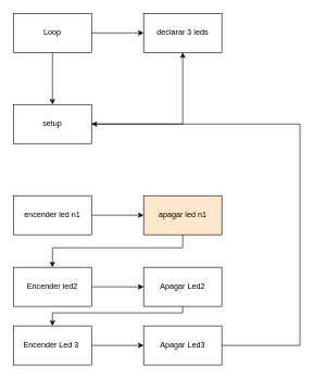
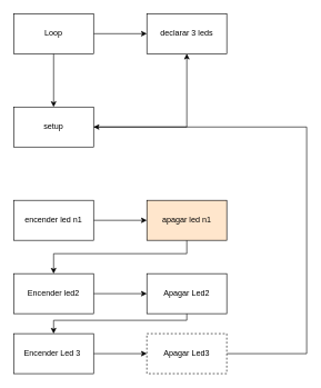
  <mxCell id="0" />
  <mxCell id="1" parent="0" />
  <mxCell id="2" value="" style="edgeStyle=orthogonalEdgeStyle;rounded=0;orthogonalLoop=1;jettySize=auto;html=1;" edge="1" parent="1" source="4" target="6"><mxGeometry relative="1" as="geometry" /></mxCell>
  <mxCell id="3" value="" style="edgeStyle=orthogonalEdgeStyle;rounded=0;orthogonalLoop=1;jettySize=auto;html=1;" edge="1" parent="1" source="4" target="9"><mxGeometry relative="1" as="geometry" /></mxCell>
  <mxCell id="4" value="Loop" style="rounded=0;whiteSpace=wrap;html=1;" vertex="1" parent="1"><mxGeometry x="20" y="20" width="120" height="60" as="geometry" /></mxCell>
  <mxCell id="5" value="" style="edgeStyle=orthogonalEdgeStyle;rounded=0;orthogonalLoop=1;jettySize=auto;html=1;" edge="1" parent="1" source="6" target="9"><mxGeometry relative="1" as="geometry" /></mxCell>
  <mxCell id="6" value="setup" style="rounded=0;whiteSpace=wrap;html=1;" vertex="1" parent="1"><mxGeometry x="20" y="160" width="120" height="60" as="geometry" /></mxCell>
  <mxCell id="7" value="" style="edgeStyle=orthogonalEdgeStyle;rounded=0;orthogonalLoop=1;jettySize=auto;html=1;" edge="1" parent="1" source="8" target="11"><mxGeometry relative="1" as="geometry" /></mxCell>
  <mxCell id="8" value="encender led n1" style="rounded=0;whiteSpace=wrap;html=1;" vertex="1" parent="1"><mxGeometry x="20" y="300" width="120" height="60" as="geometry" /></mxCell>
  <mxCell id="9" value="declarar 3 leds" style="rounded=0;whiteSpace=wrap;html=1;" vertex="1" parent="1"><mxGeometry x="220" y="20" width="120" height="60" as="geometry" /></mxCell>
  <mxCell id="10" value="" style="edgeStyle=orthogonalEdgeStyle;rounded=0;orthogonalLoop=1;jettySize=auto;html=1;" edge="1" parent="1" source="11" target="13"><mxGeometry relative="1" as="geometry"><Array as="points"><mxPoint x="280" y="380" /><mxPoint x="80" y="380" /></Array></mxGeometry></mxCell>
  <mxCell id="11" value="apagar led n1" style="rounded=0;whiteSpace=wrap;html=1;fillColor=#ffe6cc;" vertex="1" parent="1"><mxGeometry x="220" y="300" width="120" height="60" as="geometry" /></mxCell>
  <mxCell id="12" value="" style="edgeStyle=orthogonalEdgeStyle;rounded=0;orthogonalLoop=1;jettySize=auto;html=1;" edge="1" parent="1" source="13" target="15"><mxGeometry relative="1" as="geometry" /></mxCell>
  <mxCell id="13" value="Encender led2" style="rounded=0;whiteSpace=wrap;html=1;" vertex="1" parent="1"><mxGeometry x="20" y="410" width="120" height="60" as="geometry" /></mxCell>
  <mxCell id="14" value="" style="edgeStyle=orthogonalEdgeStyle;rounded=0;orthogonalLoop=1;jettySize=auto;html=1;" edge="1" parent="1" source="15" target="17"><mxGeometry relative="1" as="geometry"><Array as="points"><mxPoint x="280" y="480" /><mxPoint x="80" y="480" /></Array></mxGeometry></mxCell>
  <mxCell id="15" value="Apagar Led2" style="rounded=0;whiteSpace=wrap;html=1;" vertex="1" parent="1"><mxGeometry x="220" y="410" width="120" height="60" as="geometry" /></mxCell>
  <mxCell id="16" value="" style="edgeStyle=orthogonalEdgeStyle;rounded=0;orthogonalLoop=1;jettySize=auto;html=1;" edge="1" parent="1" source="17" target="19"><mxGeometry relative="1" as="geometry" /></mxCell>
  <mxCell id="17" value="Encender Led 3&amp;nbsp;" style="rounded=0;whiteSpace=wrap;html=1;" vertex="1" parent="1"><mxGeometry x="20" y="500" width="120" height="60" as="geometry" /></mxCell>
  <mxCell id="18" style="edgeStyle=orthogonalEdgeStyle;rounded=0;orthogonalLoop=1;jettySize=auto;html=1;entryX=1;entryY=0.5;entryDx=0;entryDy=0;" edge="1" parent="1" source="19" target="6"><mxGeometry relative="1" as="geometry"><mxPoint x="150" y="180" as="targetPoint" /><Array as="points"><mxPoint x="460" y="530" /><mxPoint x="460" y="190" /></Array></mxGeometry></mxCell>
- <mxCell id="19" value="Apagar Led3" style="rounded=0;whiteSpace=wrap;html=1;" vertex="1" parent="1"><mxGeometry x="220" y="500" width="120" height="60" as="geometry" /></mxCell>
+ <mxCell id="19" value="Apagar Led3" style="rounded=0;whiteSpace=wrap;html=1;dashed=1;" vertex="1" parent="1"><mxGeometry x="220" y="500" width="120" height="60" as="geometry" /></mxCell>
